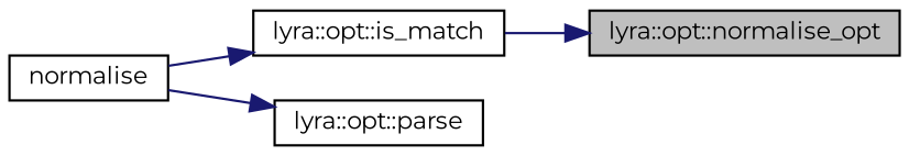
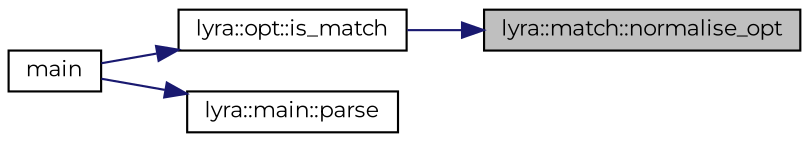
  digraph {
    fontname=Montserrat
    rankdir=RL
    node [color=black fillcolor=white fontname=Montserrat fontsize=10 shape=record style=filled]
    edge [color=midnightblue dir=back fontname=Montserrat fontsize=10 labelfontname=Helvetica labelfontsize=10 style=solid]
-   n1 [fillcolor=grey75 fontcolor=black height=0.2 label="lyra::opt::normalise_opt" width=0.4]
+   n1 [fillcolor=grey75 fontcolor=black height=0.2 label="lyra::match::normalise_opt" width=0.4]
    n2 [height=0.2 label="lyra::opt::is_match" width=0.4]
-   n3 [height=0.2 label=normalise width=0.4]
-   n4 [height=0.2 label="lyra::opt::parse" width=0.4]
+   n3 [height=0.2 label=main width=0.4]
+   n4 [height=0.2 label="lyra::main::parse" width=0.4]
    n1 -> n2
    n2 -> n3
    n4 -> n3
  }
